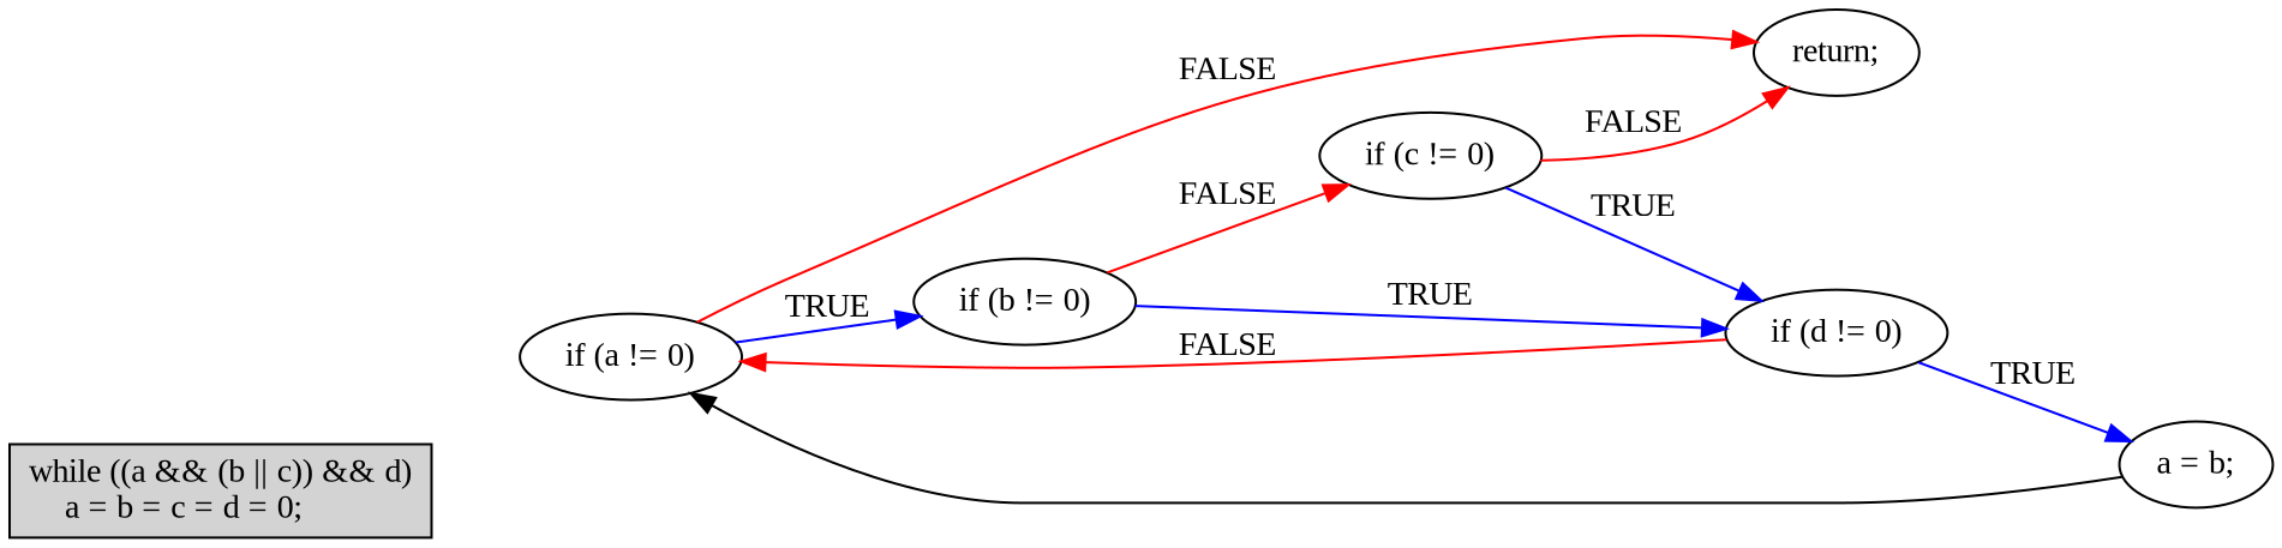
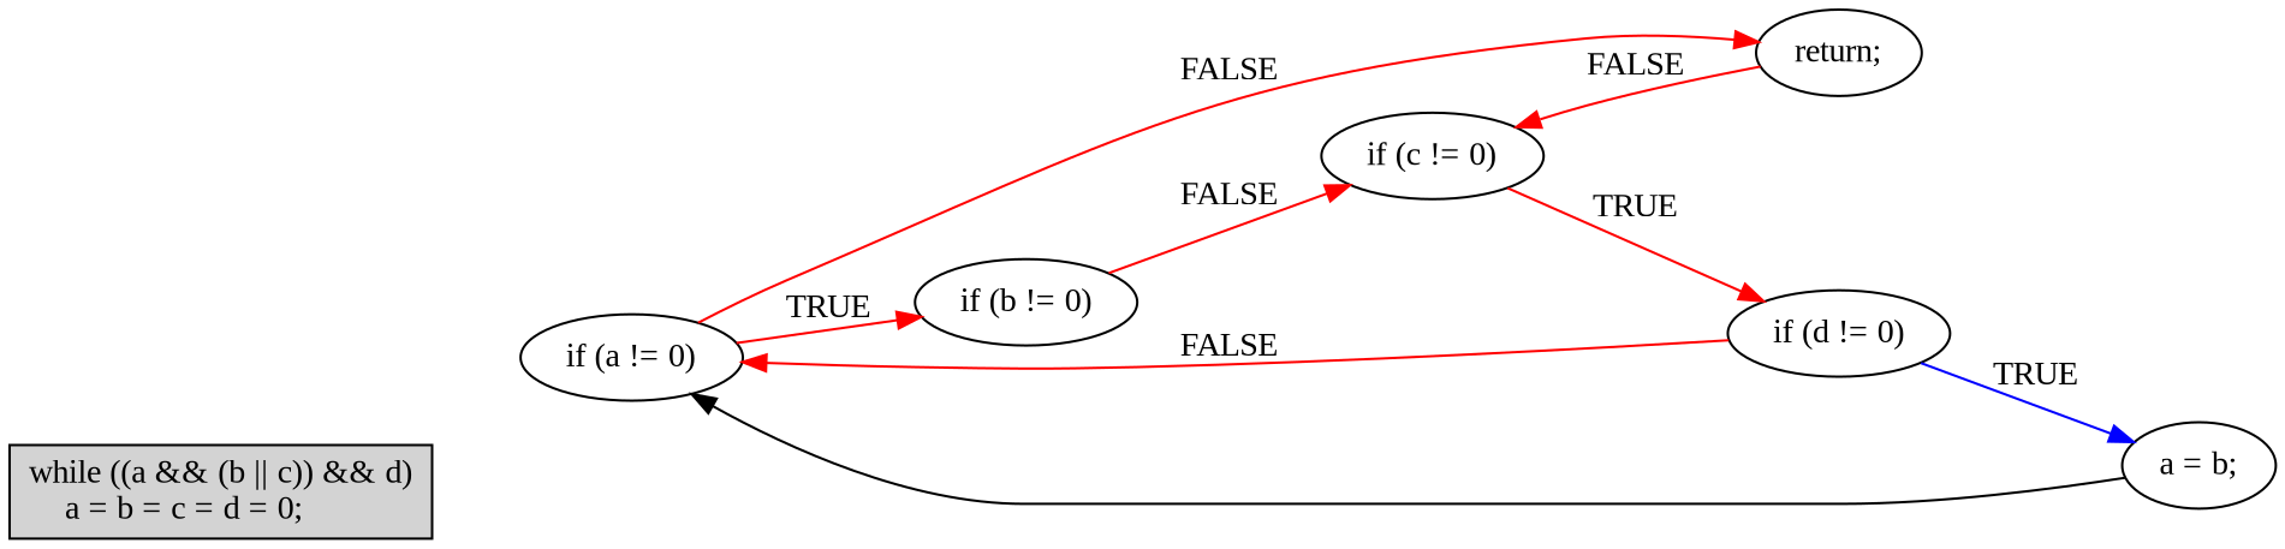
  digraph {
    fontname="Liberation Serif"
    rankdir=LR
    node [fontname="Liberation Serif"]
    edge [color=blue fontname="Liberation Serif"]
    n1 [label="while ((a && (b \|\| c)) && d)\l\ \ \ \ a = b = c = d = 0;\l" shape=record style=filled]
    A2 [style=invis]
    n3 [label="if (a != 0)"]
    n4 [label="if (b != 0)"]
    n5 [label="return;"]
    n6 [label="a = b;"]
    n7 [label="if (c != 0)"]
    n8 [label="if (d != 0)"]
    A2 -> n3 [color=black style=invis]
-   n3 -> n4 [label=TRUE]
+   n3 -> n4 [color=red label=TRUE]
    n3 -> n5 [color=red label=FALSE]
    n4 -> n7 [color=red label=FALSE]
-   n4 -> n8 [label=TRUE]
    n6 -> n3 [color=black]
-   n7 -> n5 [color=red label=FALSE]
-   n7 -> n8 [label=TRUE]
+   n5 -> n7 [color=red label=FALSE]
+   n7 -> n8 [color=red label=TRUE]
    n8 -> n3 [color=red label=FALSE]
    n8 -> n6 [label=TRUE]
  }
